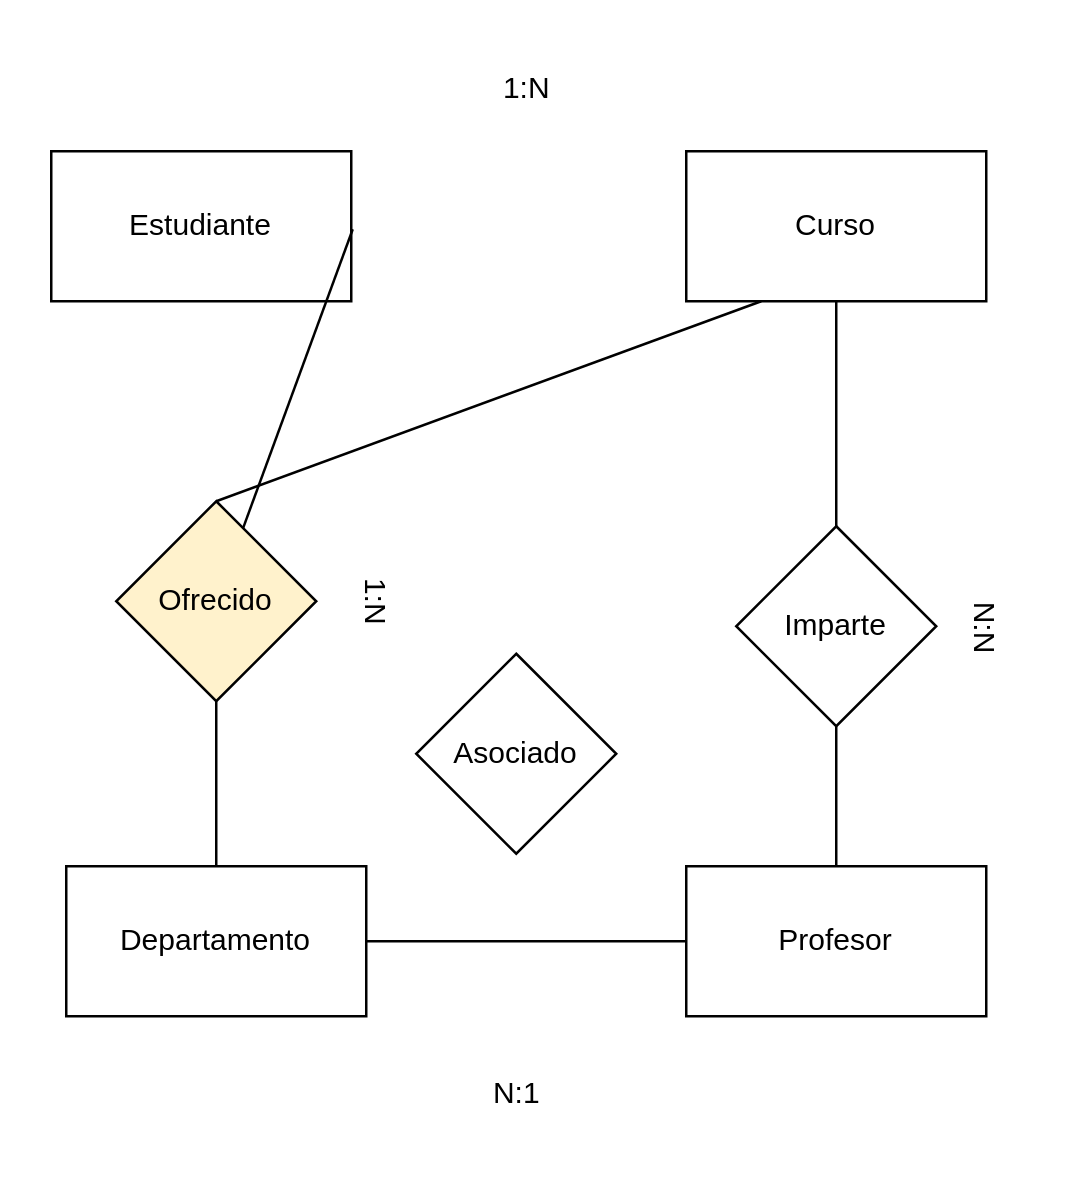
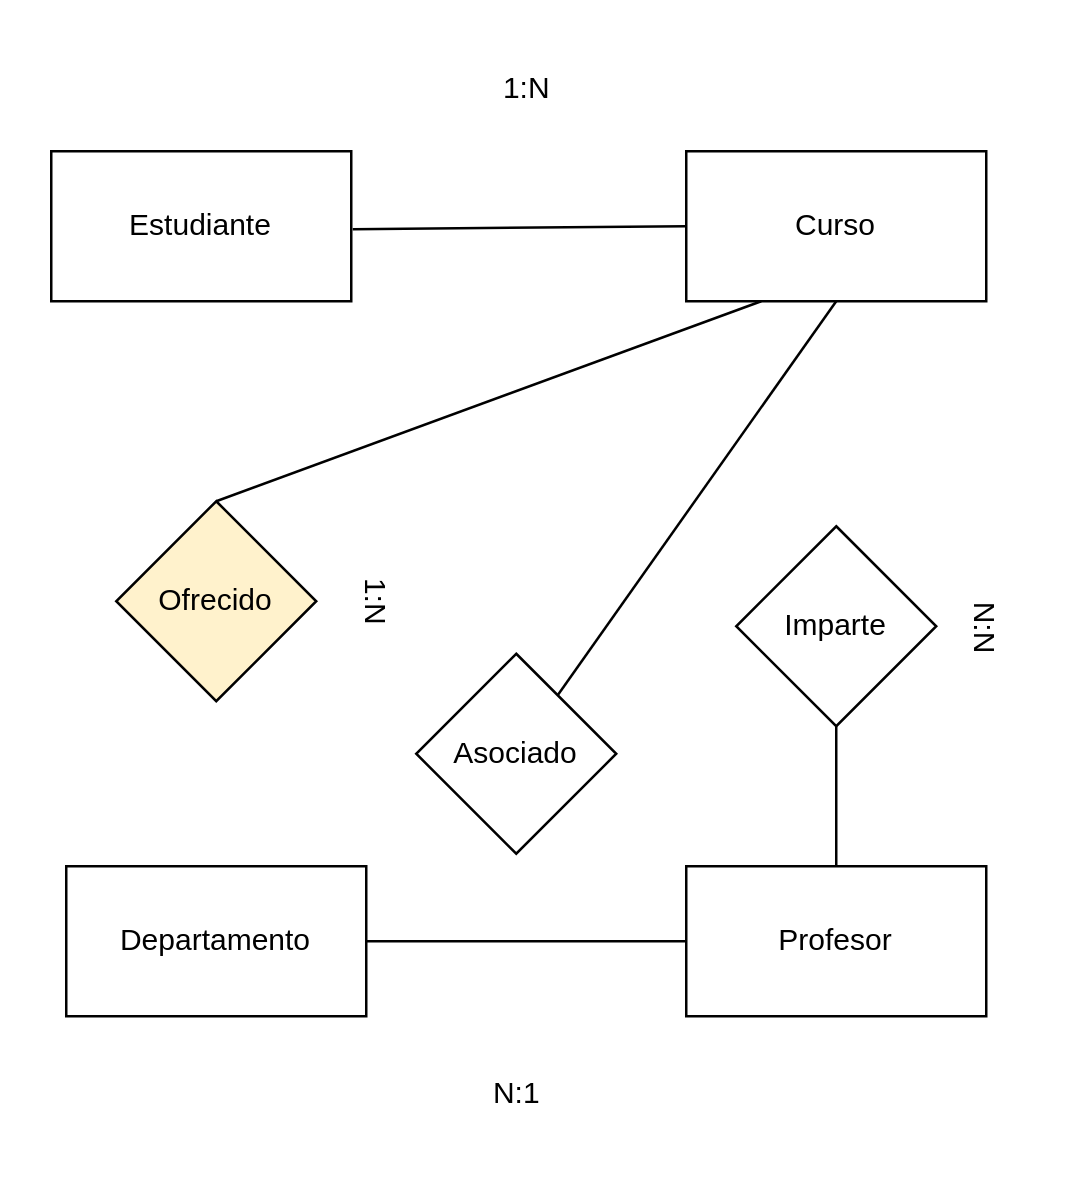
  <mxCell id="0" />
  <mxCell id="1" parent="0" />
  <mxCell id="2" value="Estudiante" style="rounded=0;whiteSpace=wrap;html=1;" vertex="1" parent="1"><mxGeometry x="20" y="60" width="120" height="60" as="geometry" /></mxCell>
  <mxCell id="3" value="Curso" style="rounded=0;whiteSpace=wrap;html=1;" vertex="1" parent="1"><mxGeometry x="274" y="60" width="120" height="60" as="geometry" /></mxCell>
  <mxCell id="4" value="Profesor" style="rounded=0;whiteSpace=wrap;html=1;" vertex="1" parent="1"><mxGeometry x="274" y="346" width="120" height="60" as="geometry" /></mxCell>
  <mxCell id="5" value="Departamento" style="rounded=0;whiteSpace=wrap;html=1;" vertex="1" parent="1"><mxGeometry x="26" y="346" width="120" height="60" as="geometry" /></mxCell>
- <mxCell id="6" value="" style="endArrow=none;html=1;exitX=1.005;exitY=0.52;exitDx=0;exitDy=0;exitPerimeter=0;" edge="1" parent="1" source="2" target="16"><mxGeometry width="50" height="50" relative="1" as="geometry"><mxPoint x="240" y="90" as="sourcePoint" /><mxPoint x="290" y="40" as="targetPoint" /></mxGeometry></mxCell>
+ <mxCell id="6" value="" style="endArrow=none;html=1;exitX=1.005;exitY=0.52;exitDx=0;exitDy=0;exitPerimeter=0;entryX=0;entryY=0.5;entryDx=0;entryDy=0;" edge="1" parent="1" source="2" target="3"><mxGeometry width="50" height="50" relative="1" as="geometry"><mxPoint x="240" y="90" as="sourcePoint" /><mxPoint x="290" y="40" as="targetPoint" /></mxGeometry></mxCell>
  <mxCell id="7" value="" style="endArrow=none;html=1;exitX=0.5;exitY=1;exitDx=0;exitDy=0;entryX=0.5;entryY=0;entryDx=0;entryDy=0;startArrow=none;" edge="1" parent="1" source="14" target="4"><mxGeometry width="50" height="50" relative="1" as="geometry"><mxPoint x="330" y="326.1" as="sourcePoint" /><mxPoint x="529.4" y="276" as="targetPoint" /></mxGeometry></mxCell>
  <mxCell id="8" value="" style="endArrow=none;html=1;exitX=1;exitY=0.5;exitDx=0;exitDy=0;entryX=0;entryY=0.5;entryDx=0;entryDy=0;" edge="1" parent="1" source="5" target="4"><mxGeometry width="50" height="50" relative="1" as="geometry"><mxPoint x="340" y="232" as="sourcePoint" /><mxPoint x="340" y="322" as="targetPoint" /></mxGeometry></mxCell>
  <mxCell id="9" value="1:N" style="text;html=1;align=center;verticalAlign=middle;resizable=0;points=[];autosize=1;strokeColor=none;fillColor=none;" vertex="1" parent="1"><mxGeometry x="190" y="20" width="40" height="30" as="geometry" /></mxCell>
  <mxCell id="10" value="&lt;span style=&quot;color: rgba(0, 0, 0, 0); font-family: monospace; font-size: 0px; text-align: start;&quot;&gt;%3CmxGraphModel%3E%3Croot%3E%3CmxCell%20id%3D%220%22%2F%3E%3CmxCell%20id%3D%221%22%20parent%3D%220%22%2F%3E%3CmxCell%20id%3D%222%22%20value%3D%22N%3A1%22%20style%3D%22text%3Bhtml%3D1%3Balign%3Dcenter%3BverticalAlign%3Dmiddle%3Bresizable%3D0%3Bpoints%3D%5B%5D%3Bautosize%3D1%3BstrokeColor%3Dnone%3BfillColor%3Dnone%3B%22%20vertex%3D%221%22%20parent%3D%221%22%3E%3CmxGeometry%20x%3D%22330%22%20y%3D%22230%22%20width%3D%2240%22%20height%3D%2230%22%20as%3D%22geometry%22%2F%3E%3C%2FmxCell%3E%3C%2Froot%3E%3C%2FmxGraphModel%3E&lt;/span&gt;" style="text;html=1;align=center;verticalAlign=middle;resizable=0;points=[];autosize=1;strokeColor=none;fillColor=none;" vertex="1" parent="1"><mxGeometry x="350" y="145" width="20" height="30" as="geometry" /></mxCell>
  <mxCell id="11" value="N:N" style="text;html=1;align=center;verticalAlign=middle;resizable=0;points=[];autosize=1;strokeColor=none;fillColor=none;rotation=90;" vertex="1" parent="1"><mxGeometry x="373.52" y="235" width="40" height="30" as="geometry" /></mxCell>
  <mxCell id="12" value="N:1" style="text;html=1;align=center;verticalAlign=middle;resizable=0;points=[];autosize=1;strokeColor=none;fillColor=none;rotation=0;" vertex="1" parent="1"><mxGeometry x="186" y="422" width="40" height="30" as="geometry" /></mxCell>
- <mxCell id="13" value="" style="endArrow=none;html=1;exitX=0.5;exitY=1;exitDx=0;exitDy=0;entryX=0.5;entryY=0;entryDx=0;entryDy=0;" edge="1" parent="1" source="3" target="14"><mxGeometry width="50" height="50" relative="1" as="geometry"><mxPoint x="334" y="120" as="sourcePoint" /><mxPoint x="334" y="210" as="targetPoint" /></mxGeometry></mxCell>
+ <mxCell id="13" value="" style="endArrow=none;html=1;exitX=0.5;exitY=1;exitDx=0;exitDy=0;" edge="1" parent="1" source="3" target="15"><mxGeometry width="50" height="50" relative="1" as="geometry"><mxPoint x="334" y="120" as="sourcePoint" /><mxPoint x="334" y="210" as="targetPoint" /></mxGeometry></mxCell>
  <mxCell id="14" value="Imparte" style="rhombus;whiteSpace=wrap;html=1;fontSize=12;fontColor=default;" vertex="1" parent="1"><mxGeometry x="294" y="210" width="80" height="80" as="geometry" /></mxCell>
  <mxCell id="15" value="Asociado" style="rhombus;whiteSpace=wrap;html=1;fontSize=12;fontColor=default;" vertex="1" parent="1"><mxGeometry x="166" y="261" width="80" height="80" as="geometry" /></mxCell>
  <mxCell id="16" value="Ofrecido" style="rhombus;whiteSpace=wrap;html=1;fontSize=12;fontColor=default;fillColor=#fff2cc;" vertex="1" parent="1"><mxGeometry x="46" y="200" width="80" height="80" as="geometry" /></mxCell>
  <mxCell id="17" value="" style="endArrow=none;html=1;exitX=0.25;exitY=1;exitDx=0;exitDy=0;entryX=0.5;entryY=0;entryDx=0;entryDy=0;" edge="1" parent="1" source="3" target="16"><mxGeometry width="50" height="50" relative="1" as="geometry"><mxPoint x="344" y="130" as="sourcePoint" /><mxPoint x="344" y="220" as="targetPoint" /></mxGeometry></mxCell>
- <mxCell id="18" value="" style="endArrow=none;html=1;exitX=0.5;exitY=1;exitDx=0;exitDy=0;entryX=0.5;entryY=0;entryDx=0;entryDy=0;" edge="1" parent="1" source="16" target="5"><mxGeometry width="50" height="50" relative="1" as="geometry"><mxPoint x="314" y="130" as="sourcePoint" /><mxPoint x="96" y="210" as="targetPoint" /></mxGeometry></mxCell>
  <mxCell id="19" value="1:N" style="text;html=1;align=center;verticalAlign=middle;resizable=0;points=[];autosize=1;strokeColor=none;fillColor=none;rotation=90;" vertex="1" parent="1"><mxGeometry x="130" y="225" width="40" height="30" as="geometry" /></mxCell>
